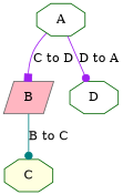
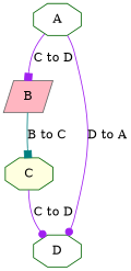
  digraph {
    node [color=darkgreen fillcolor=white shape=octagon style=filled]
    edge [arrowhead=box color=purple]
    n1 [label=A]
    n2 [color=gray40 fillcolor=lightpink label=B shape=parallelogram]
    n3 [label=D]
    n4 [fillcolor=lightyellow label=C]
    n1 -> n2 [label="C to D"]
    n1 -> n3 [arrowhead=dot label="D to A"]
-   n2 -> n4 [arrowhead=dot color=teal label="B to C"]
+   n2 -> n4 [color=teal label="B to C"]
+   n4 -> n3 [arrowhead=dot label="C to D"]
  }
